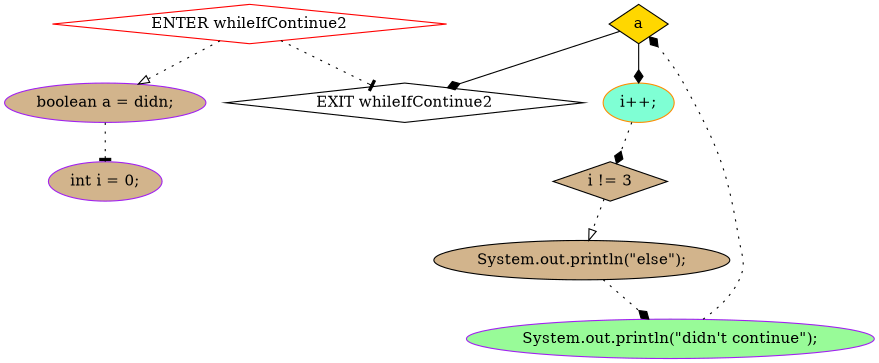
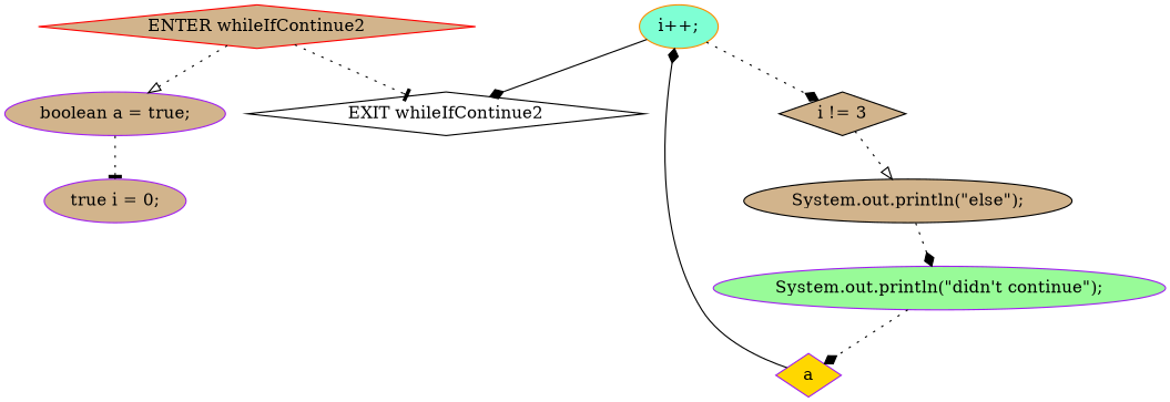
  digraph {
    node [color=purple fillcolor=tan style=filled]
    edge [arrowhead=diamond style=dotted]
-   n1 [color=red fillcolor=white label="ENTER whileIfContinue2" shape=diamond]
+   n1 [color=red label="ENTER whileIfContinue2" shape=diamond]
    n2 [color=black fillcolor=white label="EXIT whileIfContinue2" shape=diamond]
-   n3 [label="boolean a = didn;"]
-   n4 [label="int i = 0;"]
-   n5 [color=black fillcolor=gold label=a shape=diamond]
+   n3 [label="boolean a = true;"]
+   n4 [label="true i = 0;"]
+   n5 [fillcolor=gold label=a shape=diamond]
    n6 [color=darkorange fillcolor=aquamarine label="i++;"]
    n7 [color=black label="i != 3" shape=diamond]
    n8 [color=black label="System.out.println(\"else\");"]
    n9 [fillcolor=palegreen label="System.out.println(\"didn't continue\");"]
    n1 -> n2 [arrowhead=tee]
    n1 -> n3 [arrowhead=onormal]
    n3 -> n4 [arrowhead=tee]
-   n5 -> n2 [style=solid]
+   n6 -> n2 [style=solid]
    n5 -> n6 [style=solid]
    n6 -> n7
    n7 -> n8 [arrowhead=onormal]
    n8 -> n9
    n9 -> n5
  }
